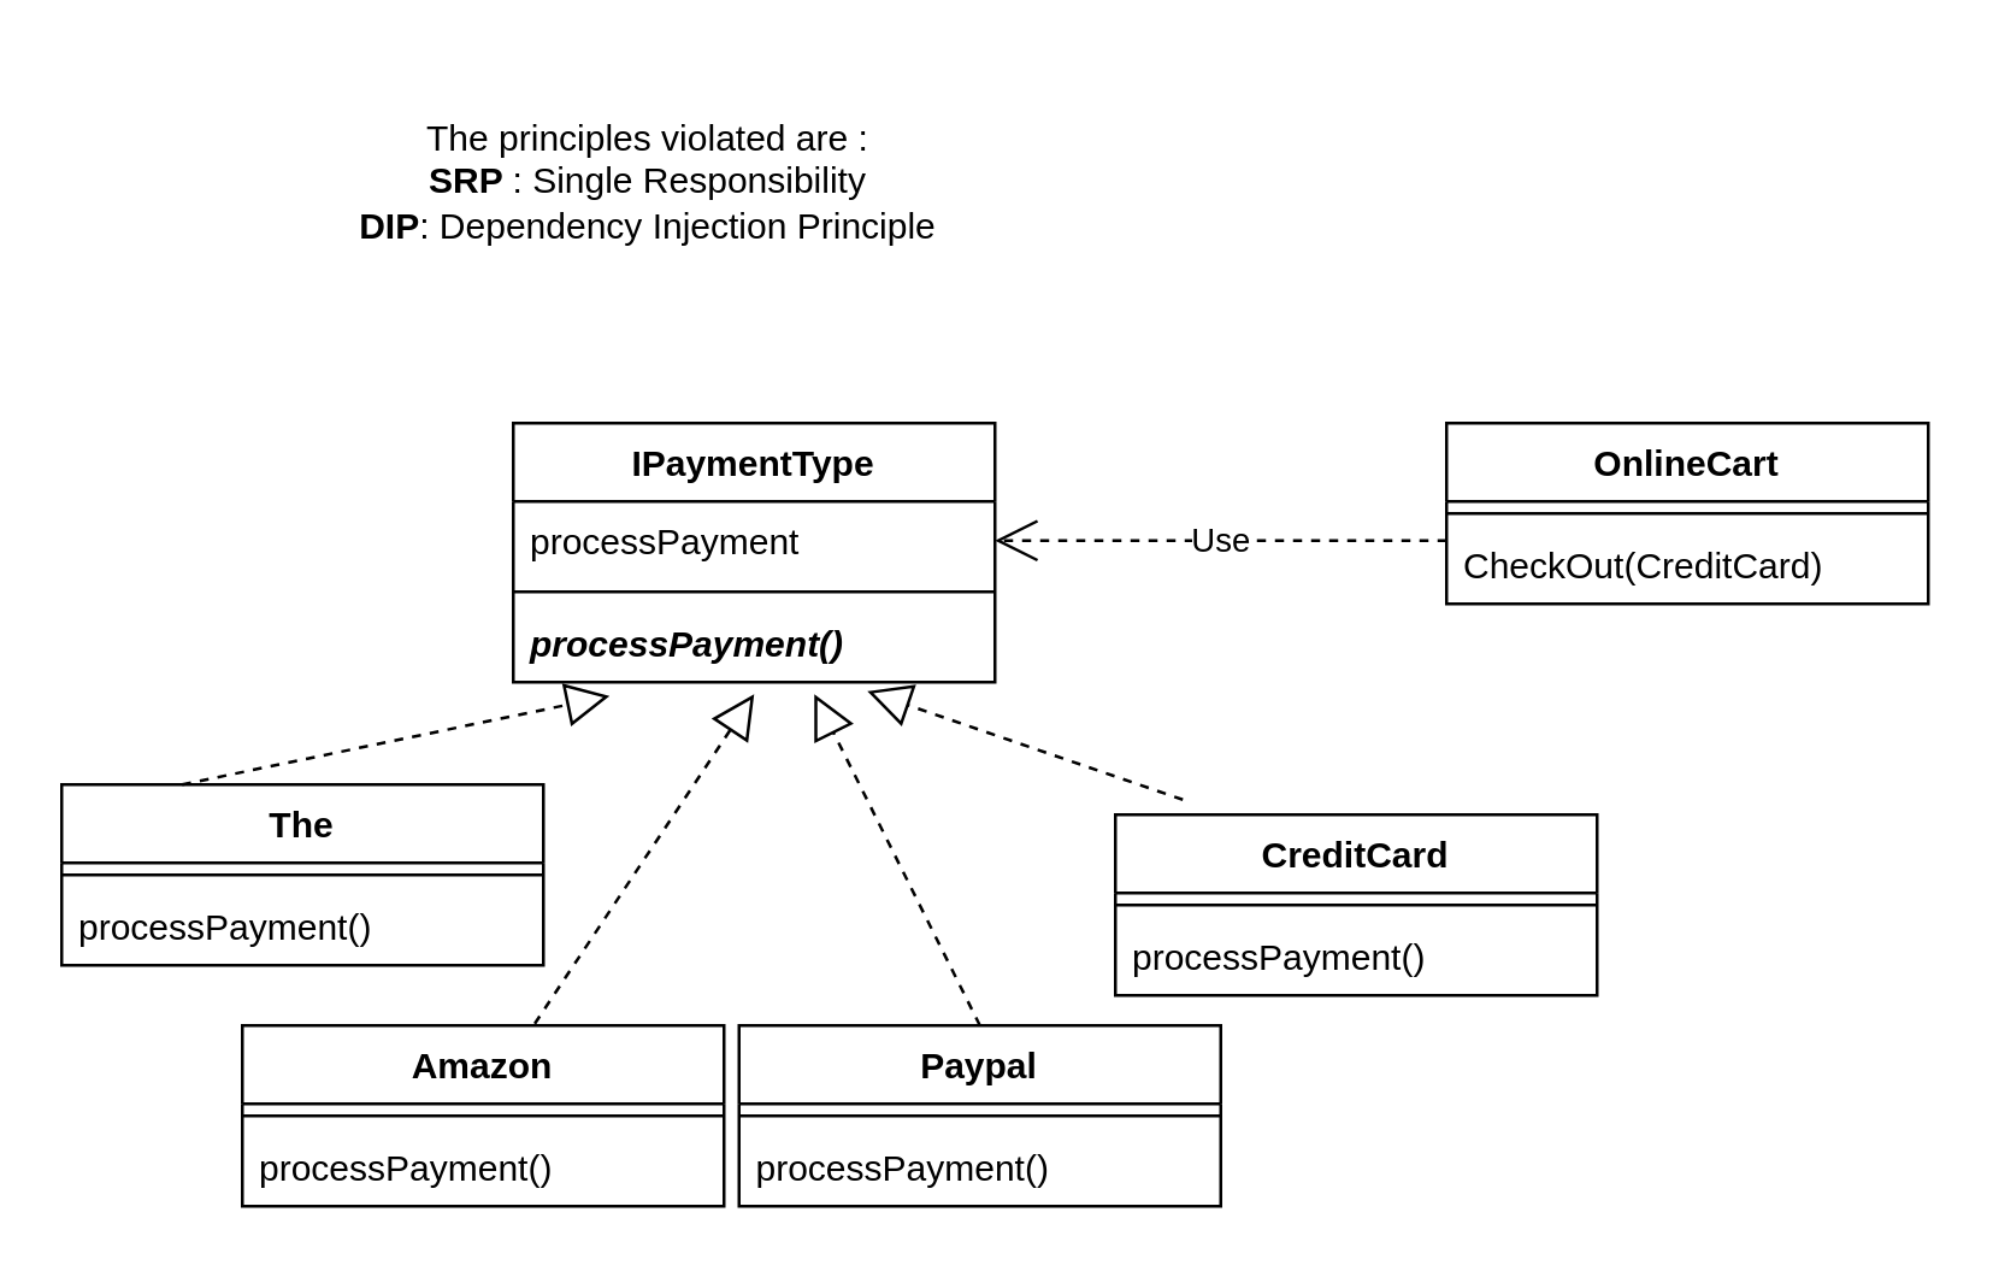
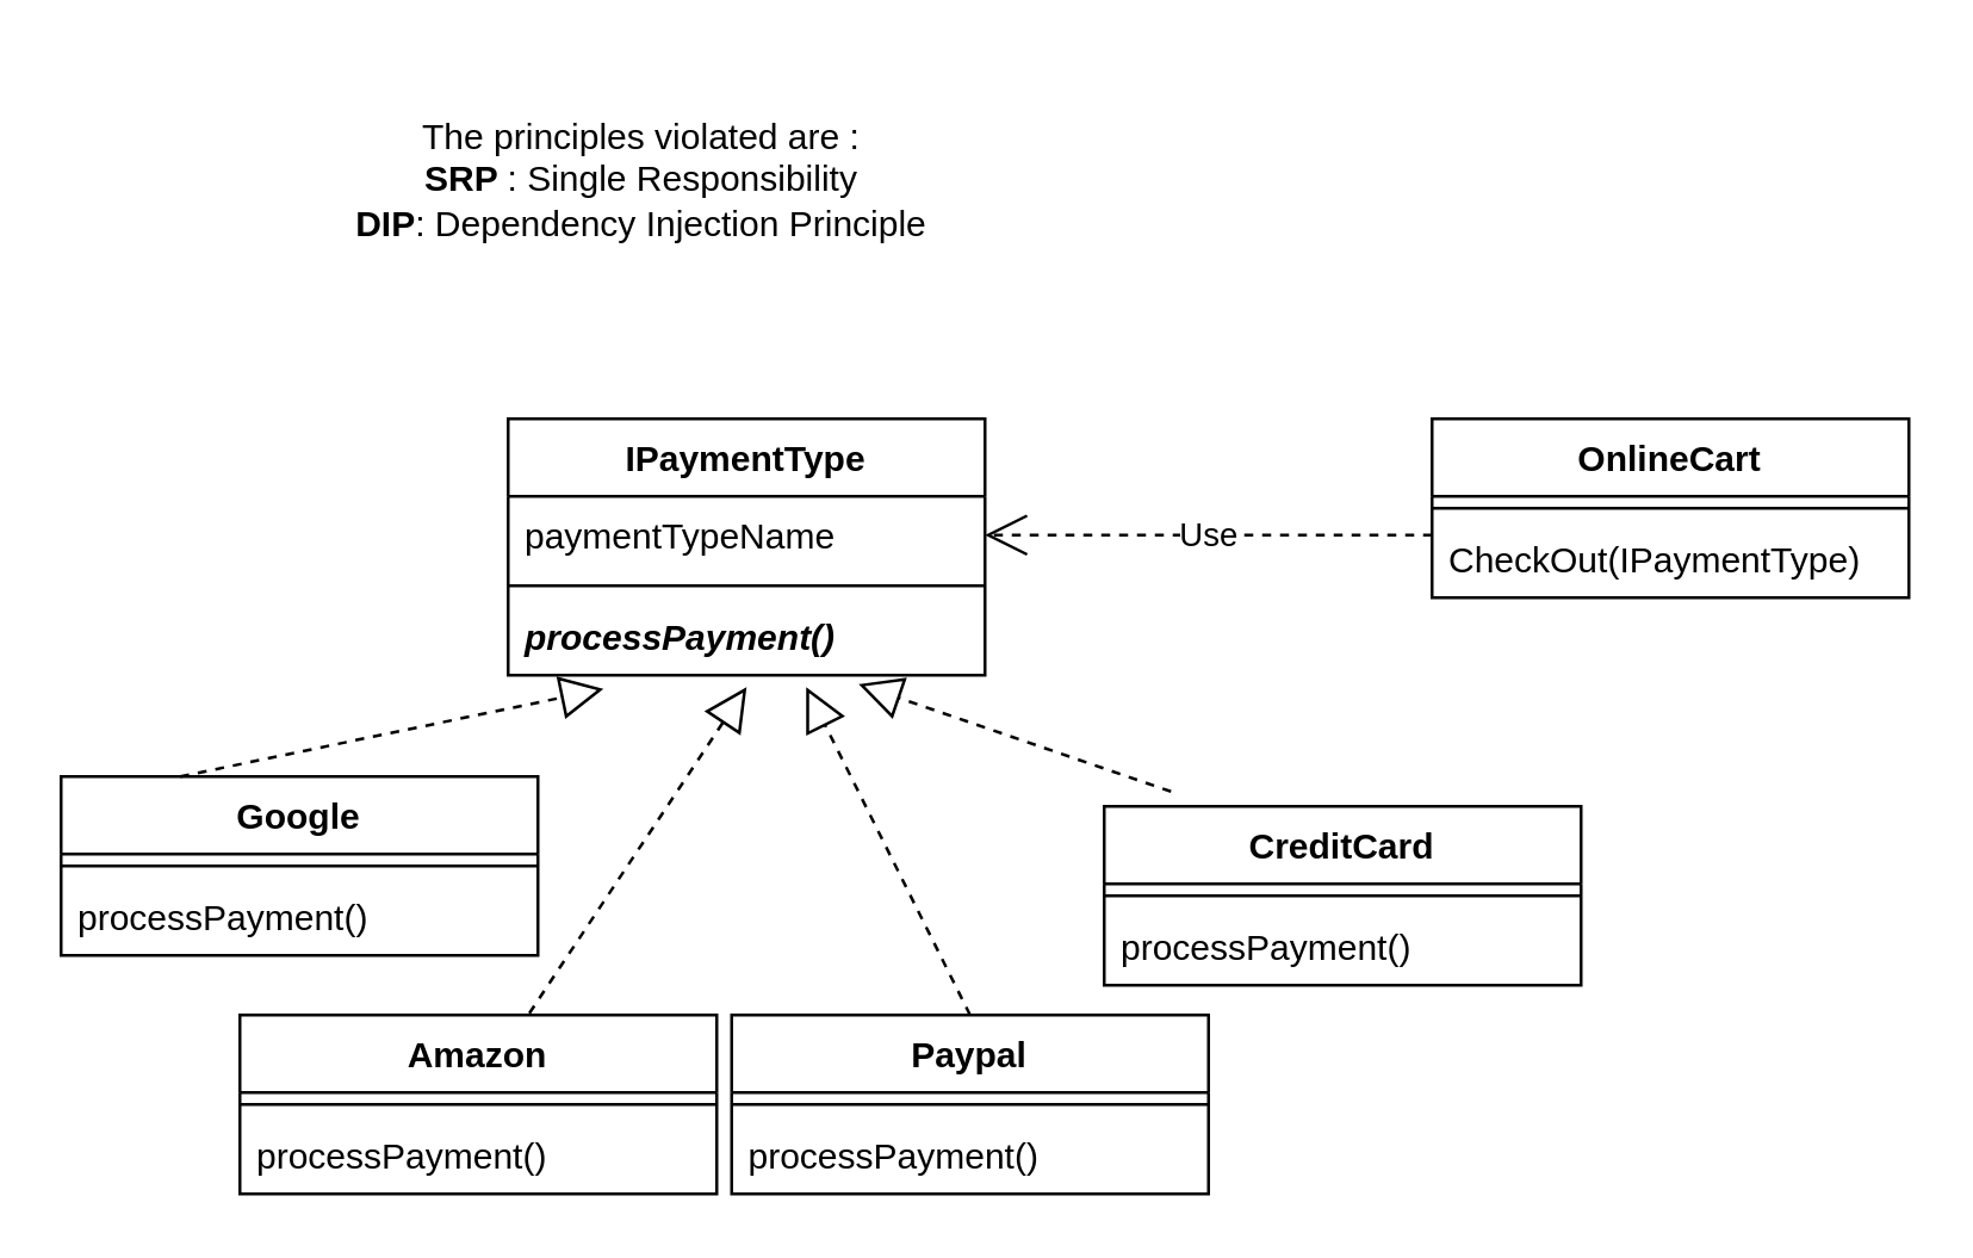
  <mxCell id="0" />
  <mxCell id="1" parent="0" />
  <mxCell id="2" value="The principles violated are :&lt;br&gt;&lt;b&gt;SRP &lt;/b&gt;: Single Responsibility&lt;br&gt;&lt;b&gt;DIP&lt;/b&gt;: Dependency Injection Principle" style="text;html=1;strokeColor=none;fillColor=none;align=center;verticalAlign=middle;whiteSpace=wrap;rounded=0;" vertex="1" parent="1"><mxGeometry x="20" y="20" width="390" height="80" as="geometry" /></mxCell>
  <mxCell id="3" value="IPaymentType" style="swimlane;fontStyle=1;align=center;verticalAlign=top;childLayout=stackLayout;horizontal=1;startSize=26;horizontalStack=0;resizeParent=1;resizeParentMax=0;resizeLast=0;collapsible=1;marginBottom=0;" vertex="1" parent="1"><mxGeometry x="170" y="140" width="160" height="86" as="geometry" /></mxCell>
- <mxCell id="4" value="processPayment" style="text;strokeColor=none;fillColor=none;align=left;verticalAlign=top;spacingLeft=4;spacingRight=4;overflow=hidden;rotatable=0;points=[[0,0.5],[1,0.5]];portConstraint=eastwest;" vertex="1" parent="3"><mxGeometry y="26" width="160" height="26" as="geometry" /></mxCell>
+ <mxCell id="4" value="paymentTypeName" style="text;strokeColor=none;fillColor=none;align=left;verticalAlign=top;spacingLeft=4;spacingRight=4;overflow=hidden;rotatable=0;points=[[0,0.5],[1,0.5]];portConstraint=eastwest;" vertex="1" parent="3"><mxGeometry y="26" width="160" height="26" as="geometry" /></mxCell>
  <mxCell id="5" value="" style="line;strokeWidth=1;fillColor=none;align=left;verticalAlign=middle;spacingTop=-1;spacingLeft=3;spacingRight=3;rotatable=0;labelPosition=right;points=[];portConstraint=eastwest;" vertex="1" parent="3"><mxGeometry y="52" width="160" height="8" as="geometry" /></mxCell>
  <mxCell id="6" value="processPayment()" style="text;strokeColor=none;fillColor=none;align=left;verticalAlign=top;spacingLeft=4;spacingRight=4;overflow=hidden;rotatable=0;points=[[0,0.5],[1,0.5]];portConstraint=eastwest;fontStyle=3" vertex="1" parent="3"><mxGeometry y="60" width="160" height="26" as="geometry" /></mxCell>
  <mxCell id="7" value="CreditCard" style="swimlane;fontStyle=1;align=center;verticalAlign=top;childLayout=stackLayout;horizontal=1;startSize=26;horizontalStack=0;resizeParent=1;resizeParentMax=0;resizeLast=0;collapsible=1;marginBottom=0;" vertex="1" parent="1"><mxGeometry x="370" y="270" width="160" height="60" as="geometry" /></mxCell>
  <mxCell id="8" value="" style="line;strokeWidth=1;fillColor=none;align=left;verticalAlign=middle;spacingTop=-1;spacingLeft=3;spacingRight=3;rotatable=0;labelPosition=right;points=[];portConstraint=eastwest;" vertex="1" parent="7"><mxGeometry y="26" width="160" height="8" as="geometry" /></mxCell>
  <mxCell id="9" value="processPayment()" style="text;strokeColor=none;fillColor=none;align=left;verticalAlign=top;spacingLeft=4;spacingRight=4;overflow=hidden;rotatable=0;points=[[0,0.5],[1,0.5]];portConstraint=eastwest;fontStyle=0" vertex="1" parent="7"><mxGeometry y="34" width="160" height="26" as="geometry" /></mxCell>
- <mxCell id="10" value="The" style="swimlane;fontStyle=1;align=center;verticalAlign=top;childLayout=stackLayout;horizontal=1;startSize=26;horizontalStack=0;resizeParent=1;resizeParentMax=0;resizeLast=0;collapsible=1;marginBottom=0;" vertex="1" parent="1"><mxGeometry x="20" y="260" width="160" height="60" as="geometry" /></mxCell>
+ <mxCell id="10" value="Google" style="swimlane;fontStyle=1;align=center;verticalAlign=top;childLayout=stackLayout;horizontal=1;startSize=26;horizontalStack=0;resizeParent=1;resizeParentMax=0;resizeLast=0;collapsible=1;marginBottom=0;" vertex="1" parent="1"><mxGeometry x="20" y="260" width="160" height="60" as="geometry" /></mxCell>
  <mxCell id="11" value="" style="line;strokeWidth=1;fillColor=none;align=left;verticalAlign=middle;spacingTop=-1;spacingLeft=3;spacingRight=3;rotatable=0;labelPosition=right;points=[];portConstraint=eastwest;" vertex="1" parent="10"><mxGeometry y="26" width="160" height="8" as="geometry" /></mxCell>
  <mxCell id="12" value="processPayment()" style="text;strokeColor=none;fillColor=none;align=left;verticalAlign=top;spacingLeft=4;spacingRight=4;overflow=hidden;rotatable=0;points=[[0,0.5],[1,0.5]];portConstraint=eastwest;fontStyle=0" vertex="1" parent="10"><mxGeometry y="34" width="160" height="26" as="geometry" /></mxCell>
  <mxCell id="13" value="Paypal" style="swimlane;fontStyle=1;align=center;verticalAlign=top;childLayout=stackLayout;horizontal=1;startSize=26;horizontalStack=0;resizeParent=1;resizeParentMax=0;resizeLast=0;collapsible=1;marginBottom=0;" vertex="1" parent="1"><mxGeometry x="245" y="340" width="160" height="60" as="geometry" /></mxCell>
  <mxCell id="14" value="" style="line;strokeWidth=1;fillColor=none;align=left;verticalAlign=middle;spacingTop=-1;spacingLeft=3;spacingRight=3;rotatable=0;labelPosition=right;points=[];portConstraint=eastwest;" vertex="1" parent="13"><mxGeometry y="26" width="160" height="8" as="geometry" /></mxCell>
  <mxCell id="15" value="processPayment()" style="text;strokeColor=none;fillColor=none;align=left;verticalAlign=top;spacingLeft=4;spacingRight=4;overflow=hidden;rotatable=0;points=[[0,0.5],[1,0.5]];portConstraint=eastwest;fontStyle=0" vertex="1" parent="13"><mxGeometry y="34" width="160" height="26" as="geometry" /></mxCell>
  <mxCell id="16" value="Amazon" style="swimlane;fontStyle=1;align=center;verticalAlign=top;childLayout=stackLayout;horizontal=1;startSize=26;horizontalStack=0;resizeParent=1;resizeParentMax=0;resizeLast=0;collapsible=1;marginBottom=0;" vertex="1" parent="1"><mxGeometry x="80" y="340" width="160" height="60" as="geometry" /></mxCell>
  <mxCell id="17" value="" style="line;strokeWidth=1;fillColor=none;align=left;verticalAlign=middle;spacingTop=-1;spacingLeft=3;spacingRight=3;rotatable=0;labelPosition=right;points=[];portConstraint=eastwest;" vertex="1" parent="16"><mxGeometry y="26" width="160" height="8" as="geometry" /></mxCell>
  <mxCell id="18" value="processPayment()" style="text;strokeColor=none;fillColor=none;align=left;verticalAlign=top;spacingLeft=4;spacingRight=4;overflow=hidden;rotatable=0;points=[[0,0.5],[1,0.5]];portConstraint=eastwest;fontStyle=0" vertex="1" parent="16"><mxGeometry y="34" width="160" height="26" as="geometry" /></mxCell>
  <mxCell id="19" value="" style="endArrow=block;dashed=1;endFill=0;endSize=12;html=1;rounded=0;exitX=0.25;exitY=0;exitDx=0;exitDy=0;entryX=0.2;entryY=1.177;entryDx=0;entryDy=0;entryPerimeter=0;" edge="1" parent="1" source="10" target="6"><mxGeometry width="160" relative="1" as="geometry"><mxPoint x="170" y="190" as="sourcePoint" /><mxPoint x="330" y="190" as="targetPoint" /></mxGeometry></mxCell>
  <mxCell id="20" value="" style="endArrow=block;dashed=1;endFill=0;endSize=12;html=1;rounded=0;exitX=0.14;exitY=-0.083;exitDx=0;exitDy=0;entryX=0.735;entryY=1.115;entryDx=0;entryDy=0;entryPerimeter=0;exitPerimeter=0;" edge="1" parent="1" source="7" target="6"><mxGeometry width="160" relative="1" as="geometry"><mxPoint x="160" y="270" as="sourcePoint" /><mxPoint x="212" y="240.602" as="targetPoint" /></mxGeometry></mxCell>
  <mxCell id="21" value="" style="endArrow=block;dashed=1;endFill=0;endSize=12;html=1;rounded=0;exitX=0.5;exitY=0;exitDx=0;exitDy=0;" edge="1" parent="1" source="13"><mxGeometry width="160" relative="1" as="geometry"><mxPoint x="402.4" y="275.02" as="sourcePoint" /><mxPoint x="270" y="230" as="targetPoint" /></mxGeometry></mxCell>
  <mxCell id="22" value="" style="endArrow=block;dashed=1;endFill=0;endSize=12;html=1;rounded=0;exitX=0.607;exitY=-0.01;exitDx=0;exitDy=0;exitPerimeter=0;entryX=0.5;entryY=1.154;entryDx=0;entryDy=0;entryPerimeter=0;" edge="1" parent="1" source="16" target="6"><mxGeometry width="160" relative="1" as="geometry"><mxPoint x="335" y="350" as="sourcePoint" /><mxPoint x="280" y="240" as="targetPoint" /></mxGeometry></mxCell>
  <mxCell id="23" value="OnlineCart" style="swimlane;fontStyle=1;align=center;verticalAlign=top;childLayout=stackLayout;horizontal=1;startSize=26;horizontalStack=0;resizeParent=1;resizeParentMax=0;resizeLast=0;collapsible=1;marginBottom=0;" vertex="1" parent="1"><mxGeometry x="480" y="140" width="160" height="60" as="geometry" /></mxCell>
  <mxCell id="24" value="" style="line;strokeWidth=1;fillColor=none;align=left;verticalAlign=middle;spacingTop=-1;spacingLeft=3;spacingRight=3;rotatable=0;labelPosition=right;points=[];portConstraint=eastwest;" vertex="1" parent="23"><mxGeometry y="26" width="160" height="8" as="geometry" /></mxCell>
- <mxCell id="25" value="CheckOut(CreditCard)" style="text;strokeColor=none;fillColor=none;align=left;verticalAlign=top;spacingLeft=4;spacingRight=4;overflow=hidden;rotatable=0;points=[[0,0.5],[1,0.5]];portConstraint=eastwest;fontStyle=0" vertex="1" parent="23"><mxGeometry y="34" width="160" height="26" as="geometry" /></mxCell>
+ <mxCell id="25" value="CheckOut(IPaymentType)" style="text;strokeColor=none;fillColor=none;align=left;verticalAlign=top;spacingLeft=4;spacingRight=4;overflow=hidden;rotatable=0;points=[[0,0.5],[1,0.5]];portConstraint=eastwest;fontStyle=0" vertex="1" parent="23"><mxGeometry y="34" width="160" height="26" as="geometry" /></mxCell>
  <mxCell id="26" value="Use" style="endArrow=open;endSize=12;dashed=1;html=1;rounded=0;entryX=1;entryY=0.5;entryDx=0;entryDy=0;" edge="1" parent="1" target="4"><mxGeometry width="160" relative="1" as="geometry"><mxPoint x="480" y="179" as="sourcePoint" /><mxPoint x="460" y="260" as="targetPoint" /></mxGeometry></mxCell>
